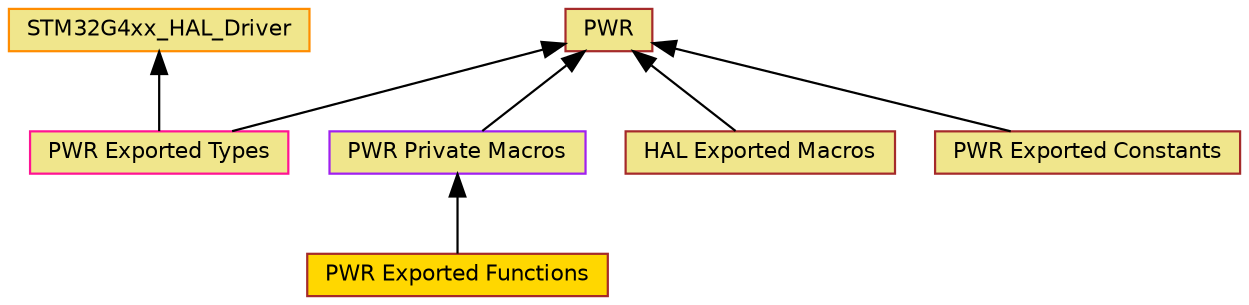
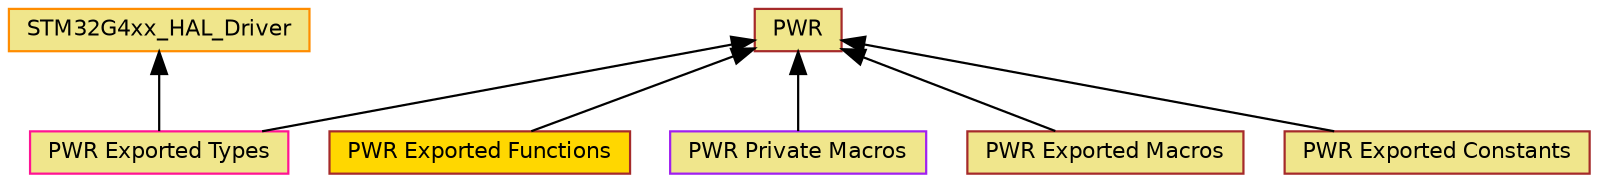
  digraph {
    rankdir=TB
    node [color=brown fillcolor=khaki fontname=Helvetica fontsize=10 shape=box style=filled]
    edge [dir=back fontname=Helvetica fontsize=10 labelfontname=Helvetica labelfontsize=10 shape=plaintext style=solid]
    n1 [fillcolor=gold height=0.2 label="PWR Exported Functions" width=0.4]
    n2 [color=deeppink height=0.2 label="PWR Exported Types" width=0.4]
    n3 [color=purple height=0.2 label="PWR Private Macros" width=0.4]
-   n4 [height=0.2 label="HAL Exported Macros" width=0.4]
+   n4 [height=0.2 label="PWR Exported Macros" width=0.4]
    n5 [height=0.2 label="PWR Exported Constants" width=0.4]
    n6 [fontcolor=black height=0.2 label=PWR width=0.4]
    n7 [color=darkorange height=0.2 label=STM32G4xx_HAL_Driver width=0.4]
-   n3 -> n1
+   n6 -> n1
    n6 -> n2
    n6 -> n3
    n6 -> n4
    n6 -> n5
    n7 -> n2
  }
